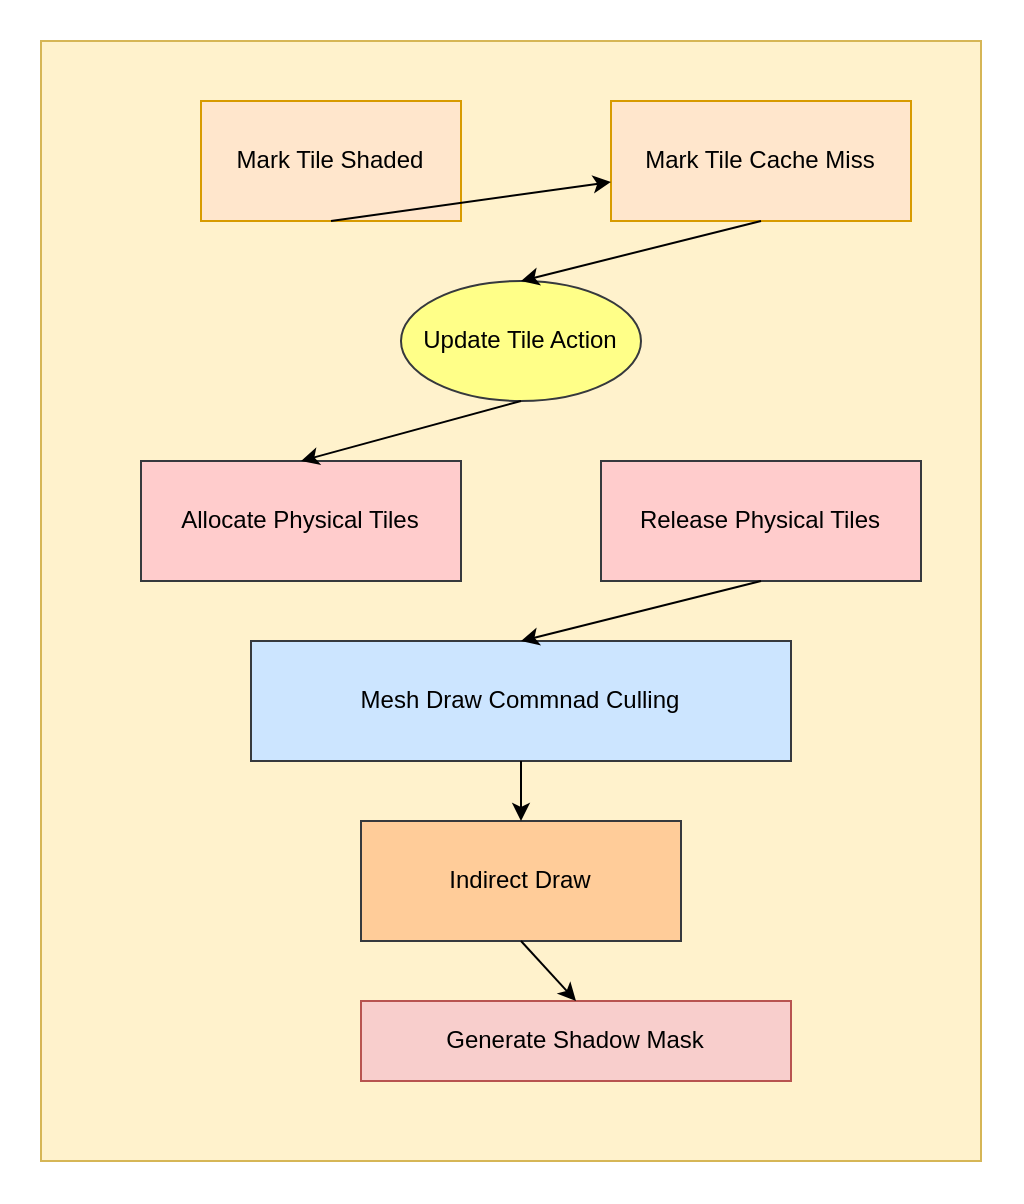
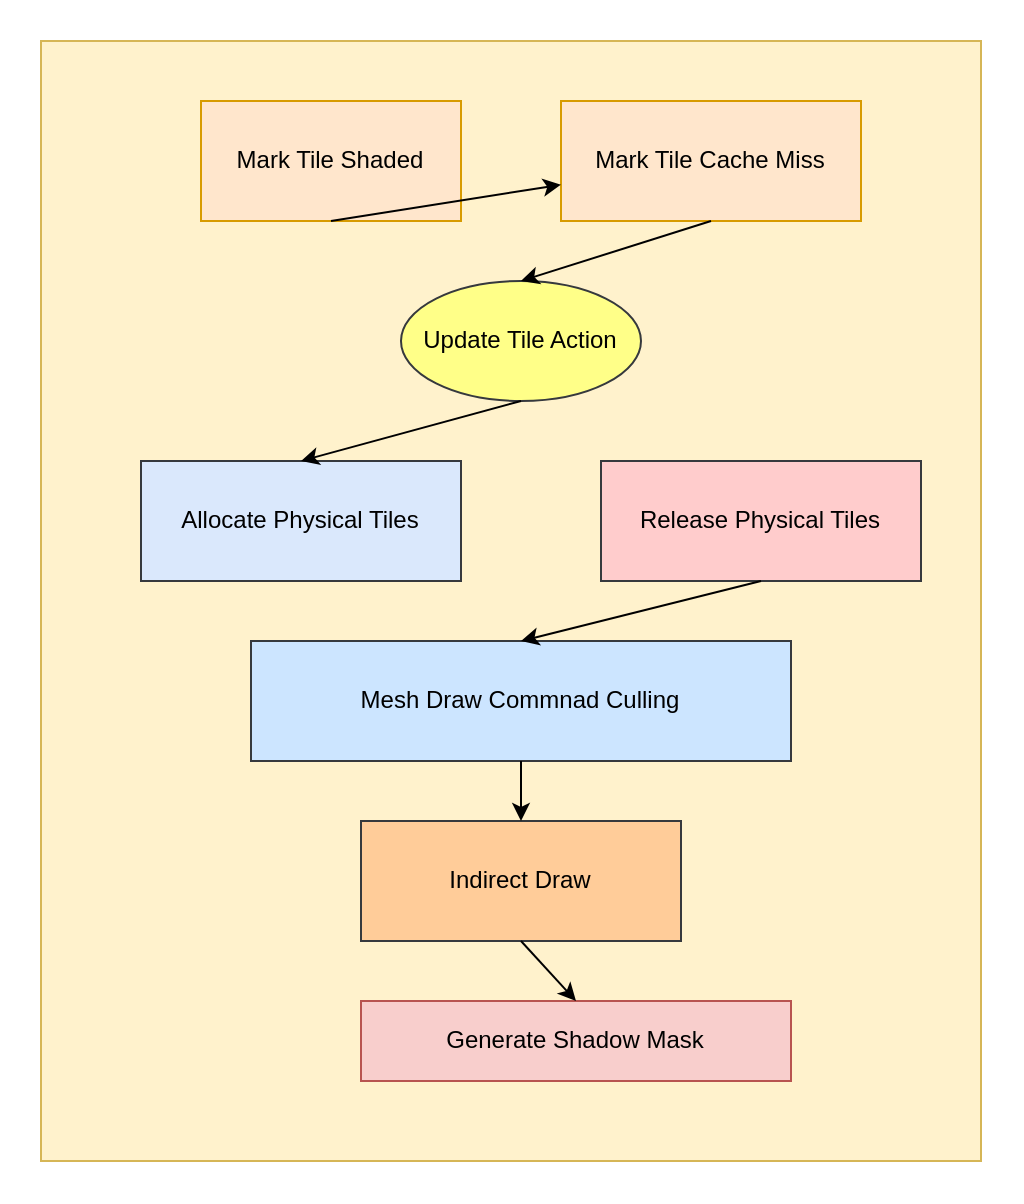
  <mxCell id="0" />
  <mxCell id="1" parent="0" />
  <mxCell id="2" value="" style="rounded=0;whiteSpace=wrap;html=1;fillColor=#fff2cc;strokeColor=#d6b656;" vertex="1" parent="1"><mxGeometry x="20" y="20" width="470" height="560" as="geometry" /></mxCell>
  <mxCell id="3" value="Mark Tile Shaded" style="rounded=0;whiteSpace=wrap;html=1;fillColor=#ffe6cc;strokeColor=#d79b00;" vertex="1" parent="1"><mxGeometry x="100" y="50" width="130" height="60" as="geometry" /></mxCell>
- <mxCell id="4" value="Mark Tile Cache Miss" style="rounded=0;whiteSpace=wrap;html=1;fillColor=#ffe6cc;strokeColor=#d79b00;" vertex="1" parent="1"><mxGeometry x="305" y="50" width="150" height="60" as="geometry" /></mxCell>
+ <mxCell id="4" value="Mark Tile Cache Miss" style="rounded=0;whiteSpace=wrap;html=1;fillColor=#ffe6cc;strokeColor=#d79b00;" vertex="1" parent="1"><mxGeometry x="280" y="50" width="150" height="60" as="geometry" /></mxCell>
  <mxCell id="5" value="Update Tile Action" style="ellipse;whiteSpace=wrap;html=1;fillColor=#ffff88;strokeColor=#36393d;" vertex="1" parent="1"><mxGeometry x="200" y="140" width="120" height="60" as="geometry" /></mxCell>
- <mxCell id="6" value="Allocate Physical Tiles" style="rounded=0;whiteSpace=wrap;html=1;fillColor=#ffcccc;strokeColor=#36393d;" vertex="1" parent="1"><mxGeometry x="70" y="230" width="160" height="60" as="geometry" /></mxCell>
+ <mxCell id="6" value="Allocate Physical Tiles" style="rounded=0;whiteSpace=wrap;html=1;fillColor=#dae8fc;strokeColor=#36393d;" vertex="1" parent="1"><mxGeometry x="70" y="230" width="160" height="60" as="geometry" /></mxCell>
  <mxCell id="7" value="Release Physical Tiles" style="rounded=0;whiteSpace=wrap;html=1;fillColor=#ffcccc;strokeColor=#36393d;" vertex="1" parent="1"><mxGeometry x="300" y="230" width="160" height="60" as="geometry" /></mxCell>
  <mxCell id="8" value="Mesh Draw Commnad Culling" style="rounded=0;whiteSpace=wrap;html=1;fillColor=#cce5ff;strokeColor=#36393d;" vertex="1" parent="1"><mxGeometry x="125" y="320" width="270" height="60" as="geometry" /></mxCell>
  <mxCell id="9" value="Indirect Draw&lt;span style=&quot;color: rgba(0, 0, 0, 0); font-family: monospace; font-size: 0px; text-align: start; text-wrap: nowrap;&quot;&gt;%3CmxGraphModel%3E%3Croot%3E%3CmxCell%20id%3D%220%22%2F%3E%3CmxCell%20id%3D%221%22%20parent%3D%220%22%2F%3E%3CmxCell%20id%3D%222%22%20value%3D%22Allocate%20Physical%20Tiles%22%20style%3D%22rounded%3D0%3BwhiteSpace%3Dwrap%3Bhtml%3D1%3B%22%20vertex%3D%221%22%20parent%3D%221%22%3E%3CmxGeometry%20x%3D%22190%22%20y%3D%22450%22%20width%3D%22160%22%20height%3D%2260%22%20as%3D%22geometry%22%2F%3E%3C%2FmxCell%3E%3C%2Froot%3E%3C%2FmxGraphModel%3E&lt;/span&gt;" style="rounded=0;whiteSpace=wrap;html=1;fillColor=#ffcc99;strokeColor=#36393d;" vertex="1" parent="1"><mxGeometry x="180" y="410" width="160" height="60" as="geometry" /></mxCell>
  <mxCell id="10" value="Generate Shadow Mask" style="rounded=0;whiteSpace=wrap;html=1;fillColor=#f8cecc;strokeColor=#b85450;" vertex="1" parent="1"><mxGeometry x="180" y="500" width="215" height="40" as="geometry" /></mxCell>
  <mxCell id="11" value="" style="endArrow=classic;html=1;rounded=0;exitX=0.5;exitY=1;exitDx=0;exitDy=0;" edge="1" parent="1" source="3" target="4"><mxGeometry width="50" height="50" relative="1" as="geometry"><mxPoint x="290" y="360" as="sourcePoint" /><mxPoint x="340" y="310" as="targetPoint" /></mxGeometry></mxCell>
  <mxCell id="12" value="" style="endArrow=classic;html=1;rounded=0;exitX=0.5;exitY=1;exitDx=0;exitDy=0;entryX=0.5;entryY=0;entryDx=0;entryDy=0;" edge="1" parent="1" source="4" target="5"><mxGeometry width="50" height="50" relative="1" as="geometry"><mxPoint x="290" y="360" as="sourcePoint" /><mxPoint x="340" y="310" as="targetPoint" /></mxGeometry></mxCell>
  <mxCell id="13" value="" style="endArrow=classic;html=1;rounded=0;exitX=0.5;exitY=1;exitDx=0;exitDy=0;entryX=0.5;entryY=0;entryDx=0;entryDy=0;" edge="1" parent="1" source="5" target="6"><mxGeometry width="50" height="50" relative="1" as="geometry"><mxPoint x="290" y="360" as="sourcePoint" /><mxPoint x="340" y="310" as="targetPoint" /></mxGeometry></mxCell>
  <mxCell id="14" value="" style="endArrow=classic;html=1;rounded=0;exitX=0.5;exitY=1;exitDx=0;exitDy=0;entryX=0.5;entryY=0;entryDx=0;entryDy=0;" edge="1" parent="1" source="7" target="8"><mxGeometry width="50" height="50" relative="1" as="geometry"><mxPoint x="290" y="360" as="sourcePoint" /><mxPoint x="340" y="310" as="targetPoint" /></mxGeometry></mxCell>
  <mxCell id="15" value="" style="endArrow=classic;html=1;rounded=0;exitX=0.5;exitY=1;exitDx=0;exitDy=0;entryX=0.5;entryY=0;entryDx=0;entryDy=0;" edge="1" parent="1" source="8" target="9"><mxGeometry width="50" height="50" relative="1" as="geometry"><mxPoint x="290" y="360" as="sourcePoint" /><mxPoint x="340" y="310" as="targetPoint" /></mxGeometry></mxCell>
  <mxCell id="16" value="" style="endArrow=classic;html=1;rounded=0;entryX=0.5;entryY=0;entryDx=0;entryDy=0;" edge="1" parent="1" target="10"><mxGeometry width="50" height="50" relative="1" as="geometry"><mxPoint x="260" y="470" as="sourcePoint" /><mxPoint x="270" y="420" as="targetPoint" /></mxGeometry></mxCell>
